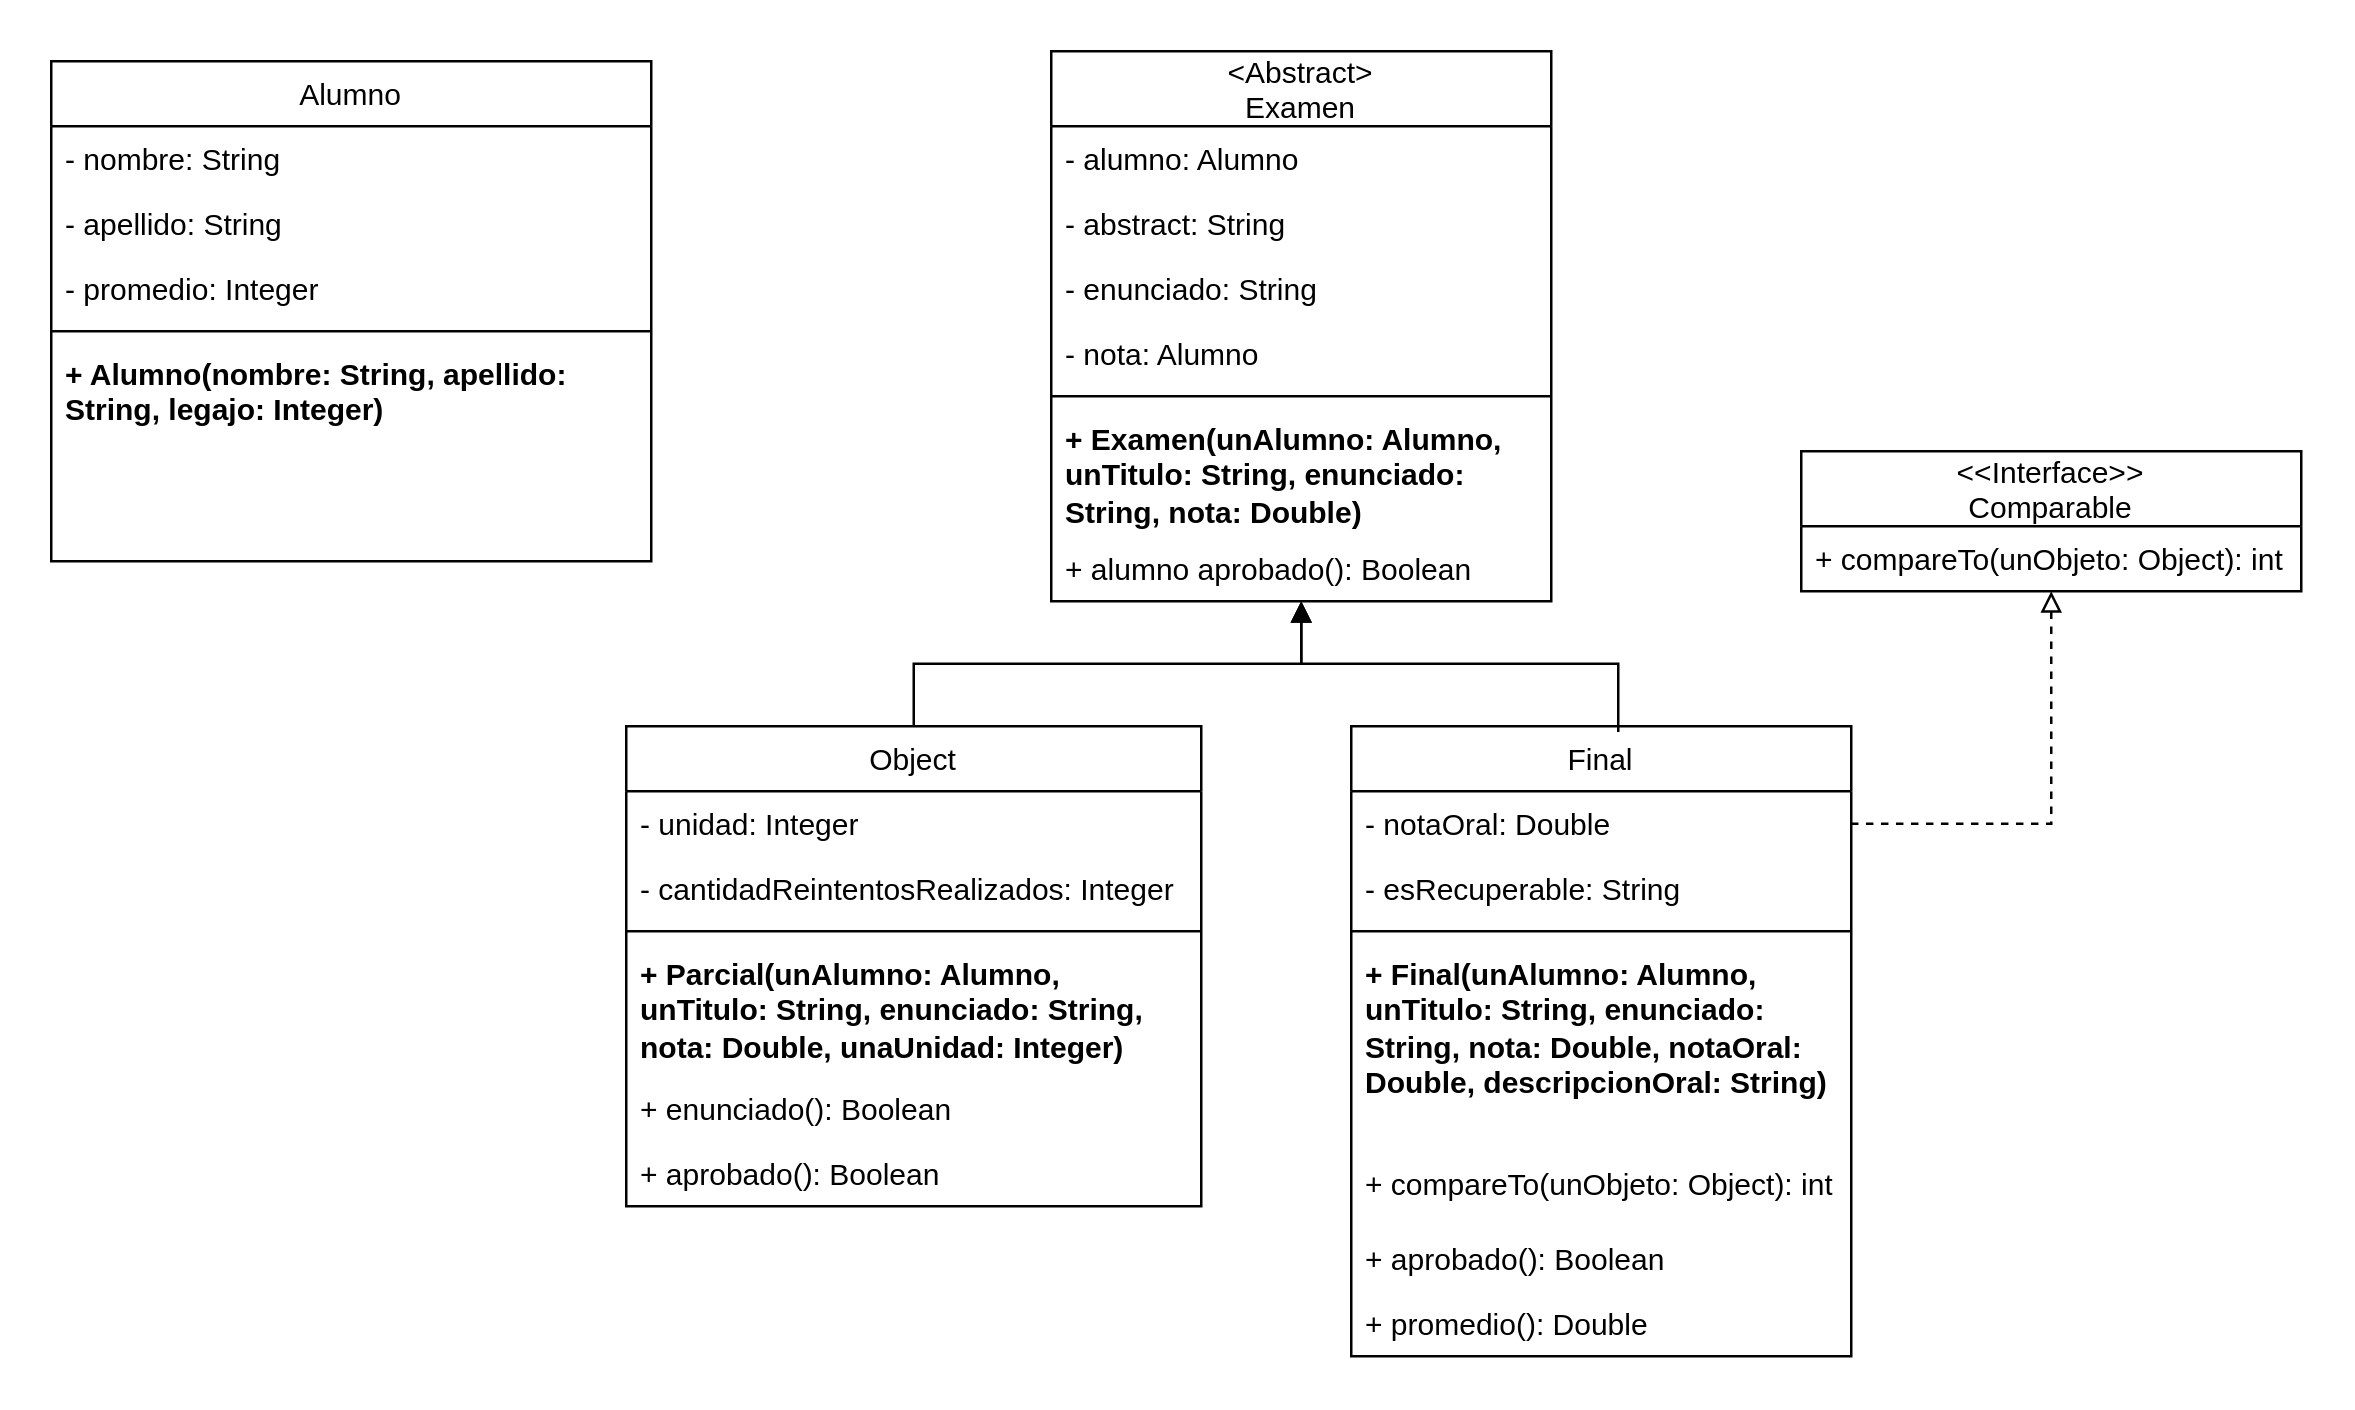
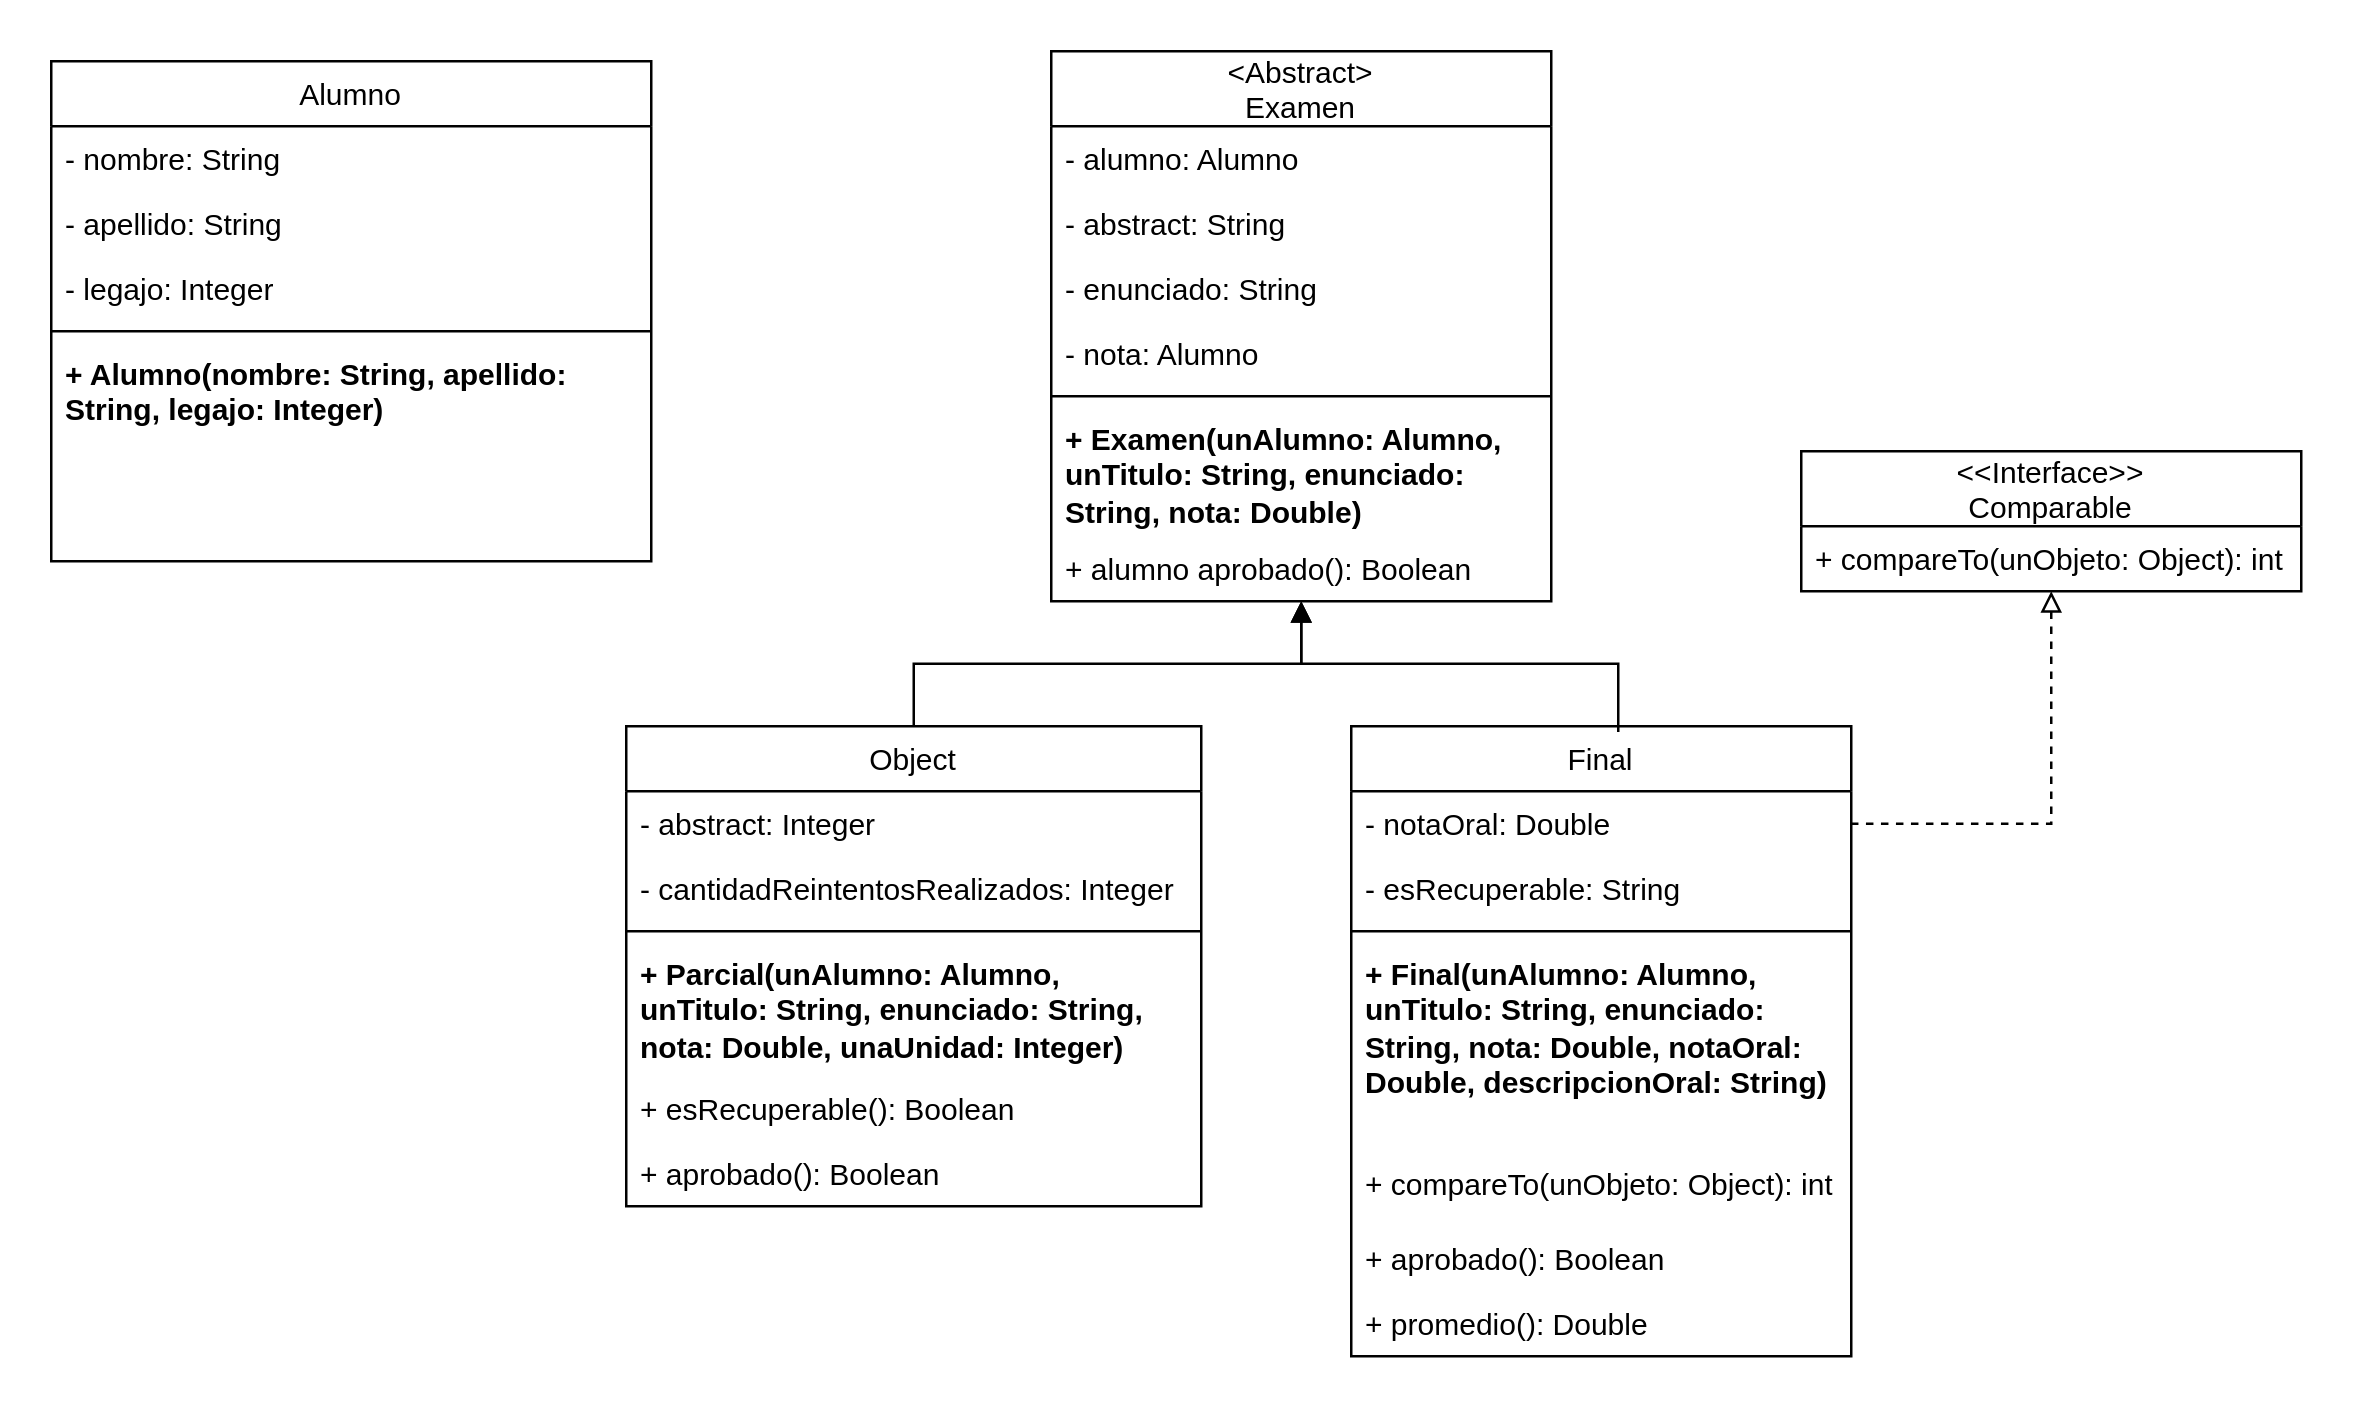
  <mxCell id="0" />
  <mxCell id="1" parent="0" />
  <mxCell id="2" value="Alumno" style="swimlane;fontStyle=0;childLayout=stackLayout;horizontal=1;startSize=26;fillColor=none;horizontalStack=0;resizeParent=1;resizeParentMax=0;resizeLast=0;collapsible=1;marginBottom=0;" vertex="1" parent="1"><mxGeometry x="20" y="24" width="240" height="200" as="geometry" /></mxCell>
  <mxCell id="3" value="- nombre: String" style="text;strokeColor=none;fillColor=none;align=left;verticalAlign=top;spacingLeft=4;spacingRight=4;overflow=hidden;rotatable=0;points=[[0,0.5],[1,0.5]];portConstraint=eastwest;" vertex="1" parent="2"><mxGeometry y="26" width="240" height="26" as="geometry" /></mxCell>
  <mxCell id="4" value="- apellido: String" style="text;strokeColor=none;fillColor=none;align=left;verticalAlign=top;spacingLeft=4;spacingRight=4;overflow=hidden;rotatable=0;points=[[0,0.5],[1,0.5]];portConstraint=eastwest;" vertex="1" parent="2"><mxGeometry y="52" width="240" height="26" as="geometry" /></mxCell>
- <mxCell id="5" value="- promedio: Integer" style="text;strokeColor=none;fillColor=none;align=left;verticalAlign=top;spacingLeft=4;spacingRight=4;overflow=hidden;rotatable=0;points=[[0,0.5],[1,0.5]];portConstraint=eastwest;" vertex="1" parent="2"><mxGeometry y="78" width="240" height="26" as="geometry" /></mxCell>
+ <mxCell id="5" value="- legajo: Integer" style="text;strokeColor=none;fillColor=none;align=left;verticalAlign=top;spacingLeft=4;spacingRight=4;overflow=hidden;rotatable=0;points=[[0,0.5],[1,0.5]];portConstraint=eastwest;" vertex="1" parent="2"><mxGeometry y="78" width="240" height="26" as="geometry" /></mxCell>
  <mxCell id="6" value="" style="line;strokeWidth=1;fillColor=none;align=left;verticalAlign=middle;spacingTop=-1;spacingLeft=3;spacingRight=3;rotatable=0;labelPosition=right;points=[];portConstraint=eastwest;" vertex="1" parent="2"><mxGeometry y="104" width="240" height="8" as="geometry" /></mxCell>
  <mxCell id="7" value="+ Alumno(nombre: String, apellido: String, legajo: Integer)" style="text;strokeColor=none;fillColor=none;align=left;verticalAlign=top;spacingLeft=4;spacingRight=4;overflow=hidden;rotatable=0;points=[[0,0.5],[1,0.5]];portConstraint=eastwest;whiteSpace=wrap;fontStyle=1" vertex="1" parent="2"><mxGeometry y="112" width="240" height="88" as="geometry" /></mxCell>
  <mxCell id="8" style="edgeStyle=orthogonalEdgeStyle;rounded=0;orthogonalLoop=1;jettySize=auto;html=1;exitX=0.5;exitY=1;exitDx=0;exitDy=0;entryX=0.5;entryY=0;entryDx=0;entryDy=0;startArrow=block;startFill=0;endArrow=none;endFill=0;" edge="1" parent="1" source="10" target="18"><mxGeometry relative="1" as="geometry" /></mxCell>
  <mxCell id="9" style="edgeStyle=orthogonalEdgeStyle;rounded=0;orthogonalLoop=1;jettySize=auto;html=1;exitX=0.5;exitY=1;exitDx=0;exitDy=0;entryX=0.534;entryY=0.009;entryDx=0;entryDy=0;entryPerimeter=0;startArrow=block;startFill=1;endArrow=none;endFill=0;" edge="1" parent="1" source="10" target="25"><mxGeometry relative="1" as="geometry" /></mxCell>
  <mxCell id="10" value="&lt;Abstract&gt;&#10;Examen" style="swimlane;fontStyle=0;childLayout=stackLayout;horizontal=1;startSize=30;fillColor=none;horizontalStack=0;resizeParent=1;resizeParentMax=0;resizeLast=0;collapsible=1;marginBottom=0;" vertex="1" parent="1"><mxGeometry x="420" y="20" width="200" height="220" as="geometry" /></mxCell>
  <mxCell id="11" value="- alumno: Alumno" style="text;strokeColor=none;fillColor=none;align=left;verticalAlign=top;spacingLeft=4;spacingRight=4;overflow=hidden;rotatable=0;points=[[0,0.5],[1,0.5]];portConstraint=eastwest;" vertex="1" parent="10"><mxGeometry y="30" width="200" height="26" as="geometry" /></mxCell>
  <mxCell id="12" value="- abstract: String" style="text;strokeColor=none;fillColor=none;align=left;verticalAlign=top;spacingLeft=4;spacingRight=4;overflow=hidden;rotatable=0;points=[[0,0.5],[1,0.5]];portConstraint=eastwest;" vertex="1" parent="10"><mxGeometry y="56" width="200" height="26" as="geometry" /></mxCell>
  <mxCell id="13" value="- enunciado: String" style="text;strokeColor=none;fillColor=none;align=left;verticalAlign=top;spacingLeft=4;spacingRight=4;overflow=hidden;rotatable=0;points=[[0,0.5],[1,0.5]];portConstraint=eastwest;" vertex="1" parent="10"><mxGeometry y="82" width="200" height="26" as="geometry" /></mxCell>
  <mxCell id="14" value="- nota: Alumno" style="text;strokeColor=none;fillColor=none;align=left;verticalAlign=top;spacingLeft=4;spacingRight=4;overflow=hidden;rotatable=0;points=[[0,0.5],[1,0.5]];portConstraint=eastwest;" vertex="1" parent="10"><mxGeometry y="108" width="200" height="26" as="geometry" /></mxCell>
  <mxCell id="15" value="" style="line;strokeWidth=1;fillColor=none;align=left;verticalAlign=middle;spacingTop=-1;spacingLeft=3;spacingRight=3;rotatable=0;labelPosition=right;points=[];portConstraint=eastwest;" vertex="1" parent="10"><mxGeometry y="134" width="200" height="8" as="geometry" /></mxCell>
  <mxCell id="16" value="+ Examen(unAlumno: Alumno, unTitulo: String, enunciado: String, nota: Double)" style="text;strokeColor=none;fillColor=none;align=left;verticalAlign=top;spacingLeft=4;spacingRight=4;overflow=hidden;rotatable=0;points=[[0,0.5],[1,0.5]];portConstraint=eastwest;whiteSpace=wrap;fontStyle=1" vertex="1" parent="10"><mxGeometry y="142" width="200" height="52" as="geometry" /></mxCell>
  <mxCell id="17" value="+ alumno aprobado(): Boolean" style="text;strokeColor=none;fillColor=none;align=left;verticalAlign=top;spacingLeft=4;spacingRight=4;overflow=hidden;rotatable=0;points=[[0,0.5],[1,0.5]];portConstraint=eastwest;" vertex="1" parent="10"><mxGeometry y="194" width="200" height="26" as="geometry" /></mxCell>
  <mxCell id="18" value="Object" style="swimlane;fontStyle=0;childLayout=stackLayout;horizontal=1;startSize=26;fillColor=none;horizontalStack=0;resizeParent=1;resizeParentMax=0;resizeLast=0;collapsible=1;marginBottom=0;" vertex="1" parent="1"><mxGeometry x="250" y="290" width="230" height="192" as="geometry" /></mxCell>
- <mxCell id="19" value="- unidad: Integer" style="text;strokeColor=none;fillColor=none;align=left;verticalAlign=top;spacingLeft=4;spacingRight=4;overflow=hidden;rotatable=0;points=[[0,0.5],[1,0.5]];portConstraint=eastwest;" vertex="1" parent="18"><mxGeometry y="26" width="230" height="26" as="geometry" /></mxCell>
+ <mxCell id="19" value="- abstract: Integer" style="text;strokeColor=none;fillColor=none;align=left;verticalAlign=top;spacingLeft=4;spacingRight=4;overflow=hidden;rotatable=0;points=[[0,0.5],[1,0.5]];portConstraint=eastwest;" vertex="1" parent="18"><mxGeometry y="26" width="230" height="26" as="geometry" /></mxCell>
  <mxCell id="20" value="- cantidadReintentosRealizados: Integer" style="text;strokeColor=none;fillColor=none;align=left;verticalAlign=top;spacingLeft=4;spacingRight=4;overflow=hidden;rotatable=0;points=[[0,0.5],[1,0.5]];portConstraint=eastwest;" vertex="1" parent="18"><mxGeometry y="52" width="230" height="26" as="geometry" /></mxCell>
  <mxCell id="21" value="" style="line;strokeWidth=1;fillColor=none;align=left;verticalAlign=middle;spacingTop=-1;spacingLeft=3;spacingRight=3;rotatable=0;labelPosition=right;points=[];portConstraint=eastwest;" vertex="1" parent="18"><mxGeometry y="78" width="230" height="8" as="geometry" /></mxCell>
  <mxCell id="22" value="+ Parcial(unAlumno: Alumno, unTitulo: String, enunciado: String, nota: Double, unaUnidad: Integer)" style="text;strokeColor=none;fillColor=none;align=left;verticalAlign=top;spacingLeft=4;spacingRight=4;overflow=hidden;rotatable=0;points=[[0,0.5],[1,0.5]];portConstraint=eastwest;fontStyle=1;whiteSpace=wrap;" vertex="1" parent="18"><mxGeometry y="86" width="230" height="54" as="geometry" /></mxCell>
- <mxCell id="23" value="+ enunciado(): Boolean" style="text;strokeColor=none;fillColor=none;align=left;verticalAlign=top;spacingLeft=4;spacingRight=4;overflow=hidden;rotatable=0;points=[[0,0.5],[1,0.5]];portConstraint=eastwest;" vertex="1" parent="18"><mxGeometry y="140" width="230" height="26" as="geometry" /></mxCell>
+ <mxCell id="23" value="+ esRecuperable(): Boolean" style="text;strokeColor=none;fillColor=none;align=left;verticalAlign=top;spacingLeft=4;spacingRight=4;overflow=hidden;rotatable=0;points=[[0,0.5],[1,0.5]];portConstraint=eastwest;" vertex="1" parent="18"><mxGeometry y="140" width="230" height="26" as="geometry" /></mxCell>
  <mxCell id="24" value="+ aprobado(): Boolean" style="text;strokeColor=none;fillColor=none;align=left;verticalAlign=top;spacingLeft=4;spacingRight=4;overflow=hidden;rotatable=0;points=[[0,0.5],[1,0.5]];portConstraint=eastwest;" vertex="1" parent="18"><mxGeometry y="166" width="230" height="26" as="geometry" /></mxCell>
  <mxCell id="25" value="Final" style="swimlane;fontStyle=0;childLayout=stackLayout;horizontal=1;startSize=26;fillColor=none;horizontalStack=0;resizeParent=1;resizeParentMax=0;resizeLast=0;collapsible=1;marginBottom=0;" vertex="1" parent="1"><mxGeometry x="540" y="290" width="200" height="252" as="geometry" /></mxCell>
  <mxCell id="26" value="- notaOral: Double" style="text;strokeColor=none;fillColor=none;align=left;verticalAlign=top;spacingLeft=4;spacingRight=4;overflow=hidden;rotatable=0;points=[[0,0.5],[1,0.5]];portConstraint=eastwest;" vertex="1" parent="25"><mxGeometry y="26" width="200" height="26" as="geometry" /></mxCell>
  <mxCell id="27" value="- esRecuperable: String" style="text;strokeColor=none;fillColor=none;align=left;verticalAlign=top;spacingLeft=4;spacingRight=4;overflow=hidden;rotatable=0;points=[[0,0.5],[1,0.5]];portConstraint=eastwest;" vertex="1" parent="25"><mxGeometry y="52" width="200" height="26" as="geometry" /></mxCell>
  <mxCell id="28" value="" style="line;strokeWidth=1;fillColor=none;align=left;verticalAlign=middle;spacingTop=-1;spacingLeft=3;spacingRight=3;rotatable=0;labelPosition=right;points=[];portConstraint=eastwest;" vertex="1" parent="25"><mxGeometry y="78" width="200" height="8" as="geometry" /></mxCell>
  <mxCell id="29" value="+ Final(unAlumno: Alumno, unTitulo: String, enunciado: String, nota: Double, notaOral: Double, descripcionOral: String)" style="text;strokeColor=none;fillColor=none;align=left;verticalAlign=top;spacingLeft=4;spacingRight=4;overflow=hidden;rotatable=0;points=[[0,0.5],[1,0.5]];portConstraint=eastwest;fontStyle=1;whiteSpace=wrap;" vertex="1" parent="25"><mxGeometry y="86" width="200" height="84" as="geometry" /></mxCell>
  <mxCell id="30" value="+ compareTo(unObjeto: Object): int" style="text;strokeColor=none;fillColor=none;align=left;verticalAlign=top;spacingLeft=4;spacingRight=4;overflow=hidden;rotatable=0;points=[[0,0.5],[1,0.5]];portConstraint=eastwest;whiteSpace=wrap;" vertex="1" parent="25"><mxGeometry y="170" width="200" height="30" as="geometry" /></mxCell>
  <mxCell id="31" value="+ aprobado(): Boolean" style="text;strokeColor=none;fillColor=none;align=left;verticalAlign=top;spacingLeft=4;spacingRight=4;overflow=hidden;rotatable=0;points=[[0,0.5],[1,0.5]];portConstraint=eastwest;" vertex="1" parent="25"><mxGeometry y="200" width="200" height="26" as="geometry" /></mxCell>
  <mxCell id="32" value="+ promedio(): Double" style="text;strokeColor=none;fillColor=none;align=left;verticalAlign=top;spacingLeft=4;spacingRight=4;overflow=hidden;rotatable=0;points=[[0,0.5],[1,0.5]];portConstraint=eastwest;" vertex="1" parent="25"><mxGeometry y="226" width="200" height="26" as="geometry" /></mxCell>
  <mxCell id="33" style="edgeStyle=orthogonalEdgeStyle;rounded=0;orthogonalLoop=1;jettySize=auto;html=1;exitX=0.5;exitY=1;exitDx=0;exitDy=0;entryX=1;entryY=0.5;entryDx=0;entryDy=0;endArrow=none;endFill=0;startArrow=block;startFill=0;dashed=1;" edge="1" parent="1" source="34" target="26"><mxGeometry relative="1" as="geometry" /></mxCell>
  <mxCell id="34" value="&lt;&lt;Interface&gt;&gt;&#10;Comparable" style="swimlane;fontStyle=0;childLayout=stackLayout;horizontal=1;startSize=30;fillColor=none;horizontalStack=0;resizeParent=1;resizeParentMax=0;resizeLast=0;collapsible=1;marginBottom=0;" vertex="1" parent="1"><mxGeometry x="720" y="180" width="200" height="56" as="geometry" /></mxCell>
  <mxCell id="35" value="+ compareTo(unObjeto: Object): int" style="text;strokeColor=none;fillColor=none;align=left;verticalAlign=top;spacingLeft=4;spacingRight=4;overflow=hidden;rotatable=0;points=[[0,0.5],[1,0.5]];portConstraint=eastwest;" vertex="1" parent="34"><mxGeometry y="30" width="200" height="26" as="geometry" /></mxCell>
